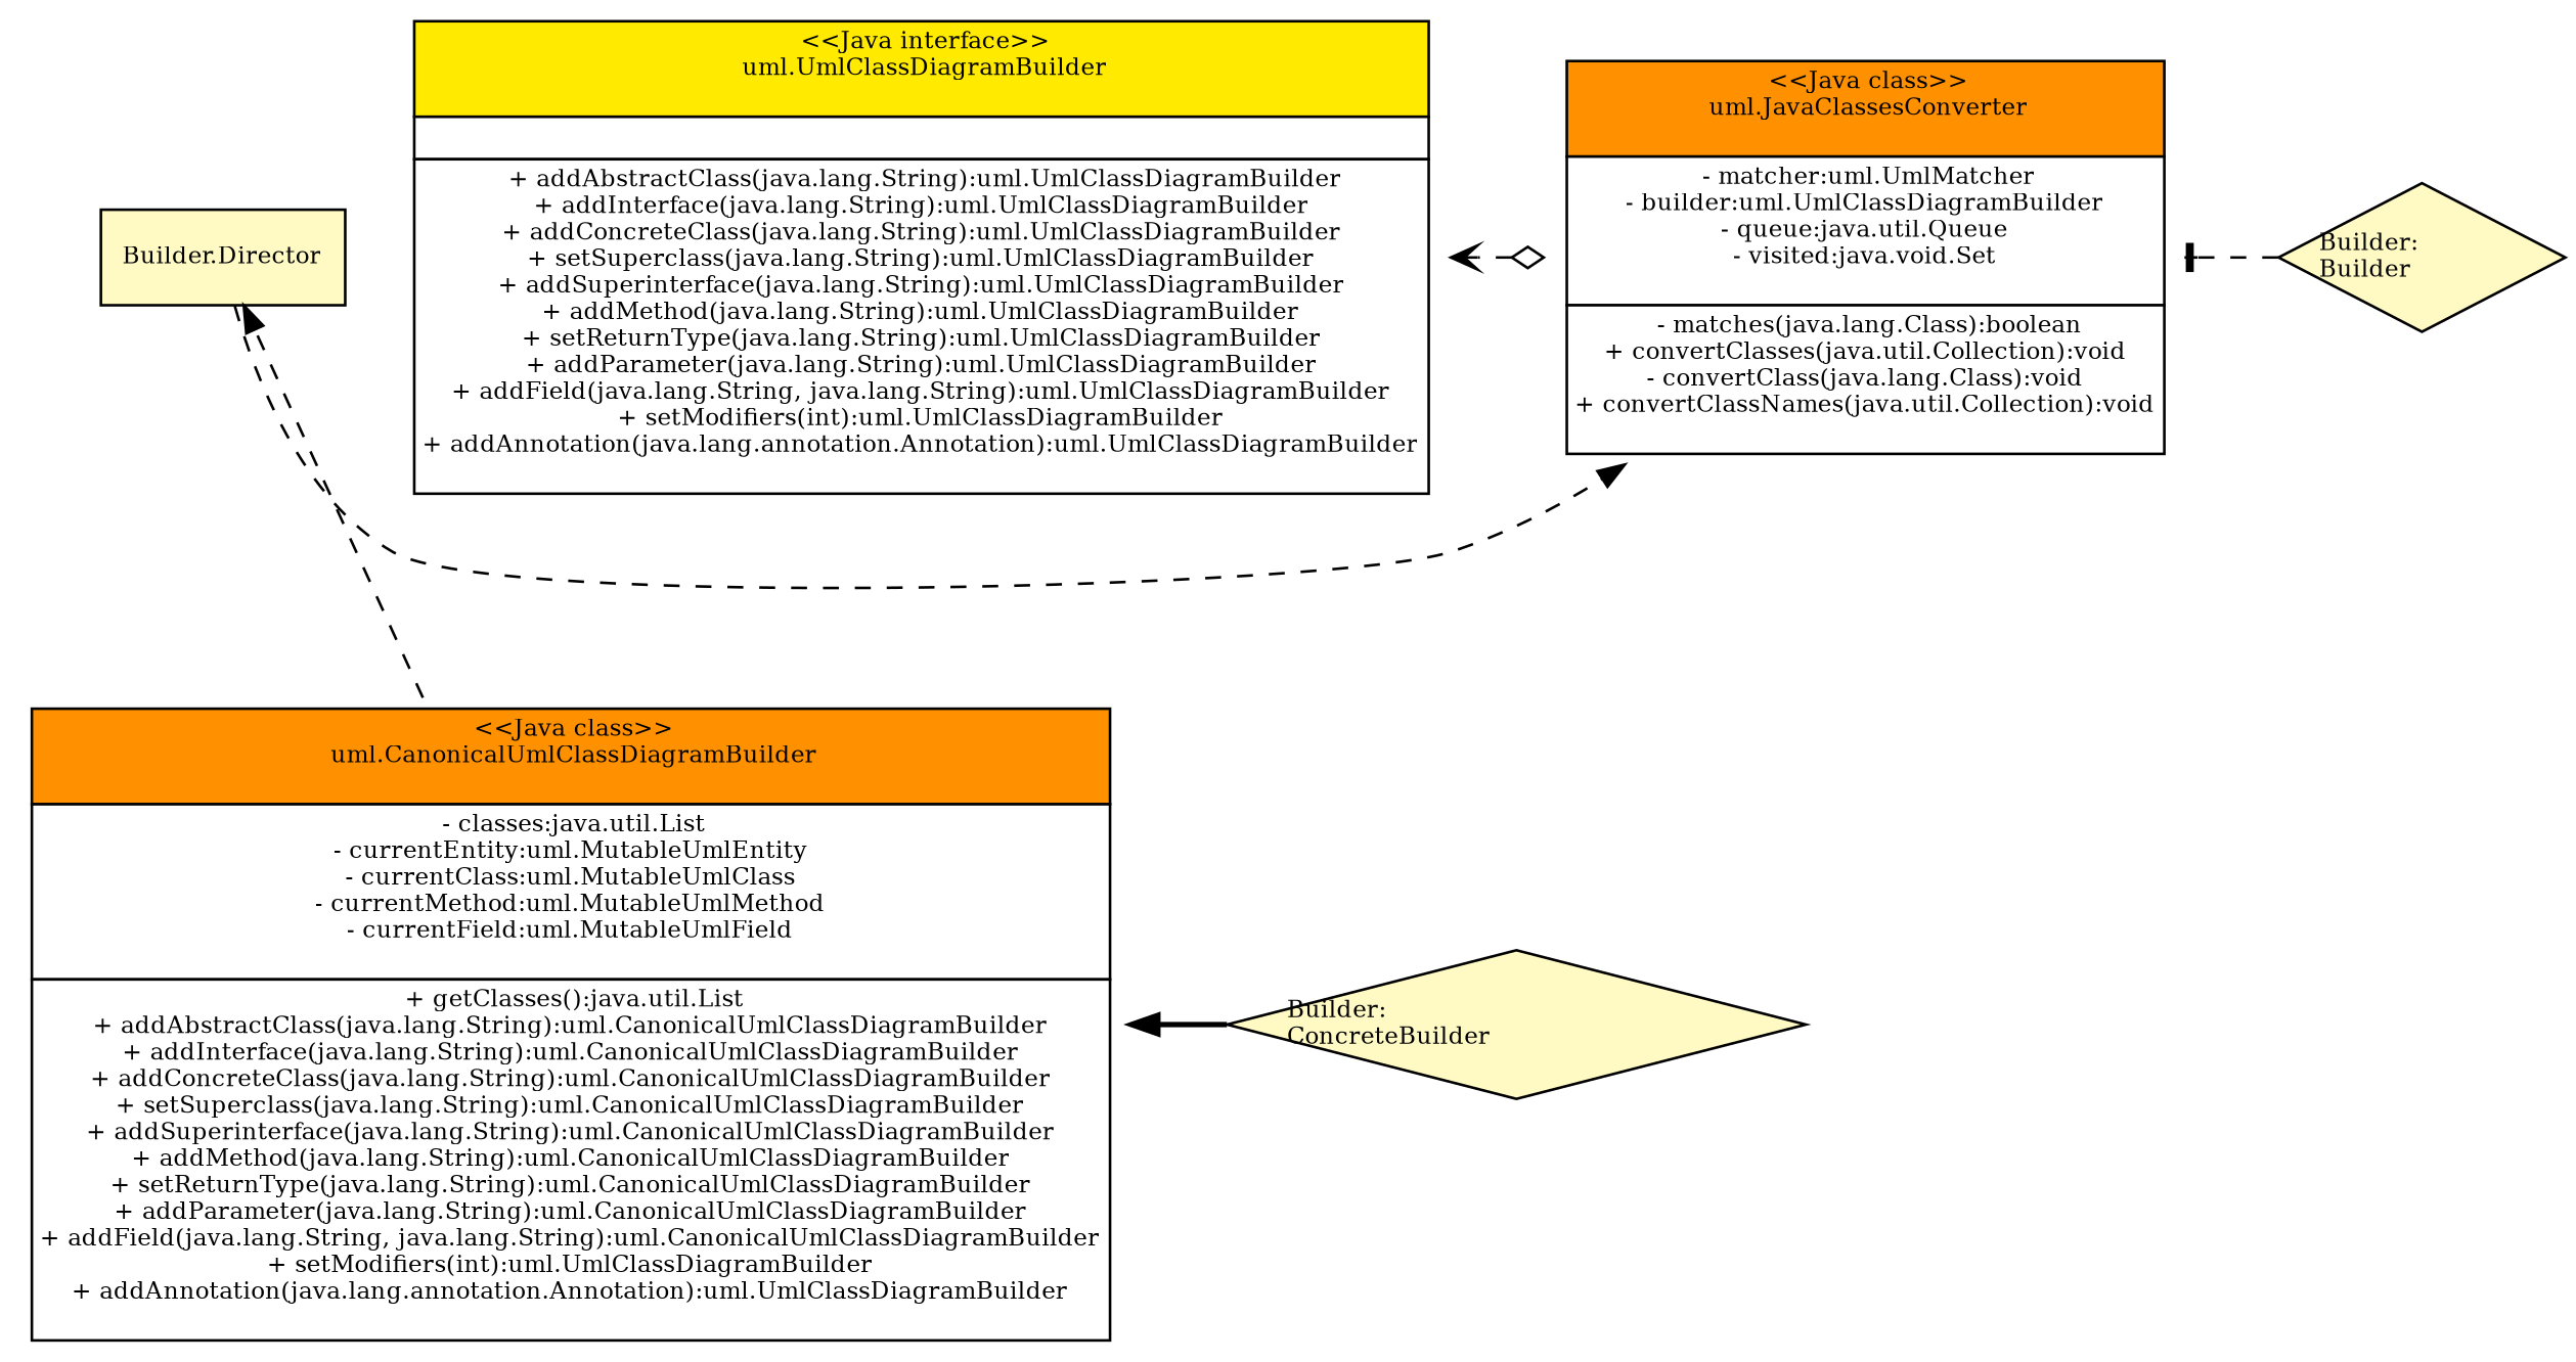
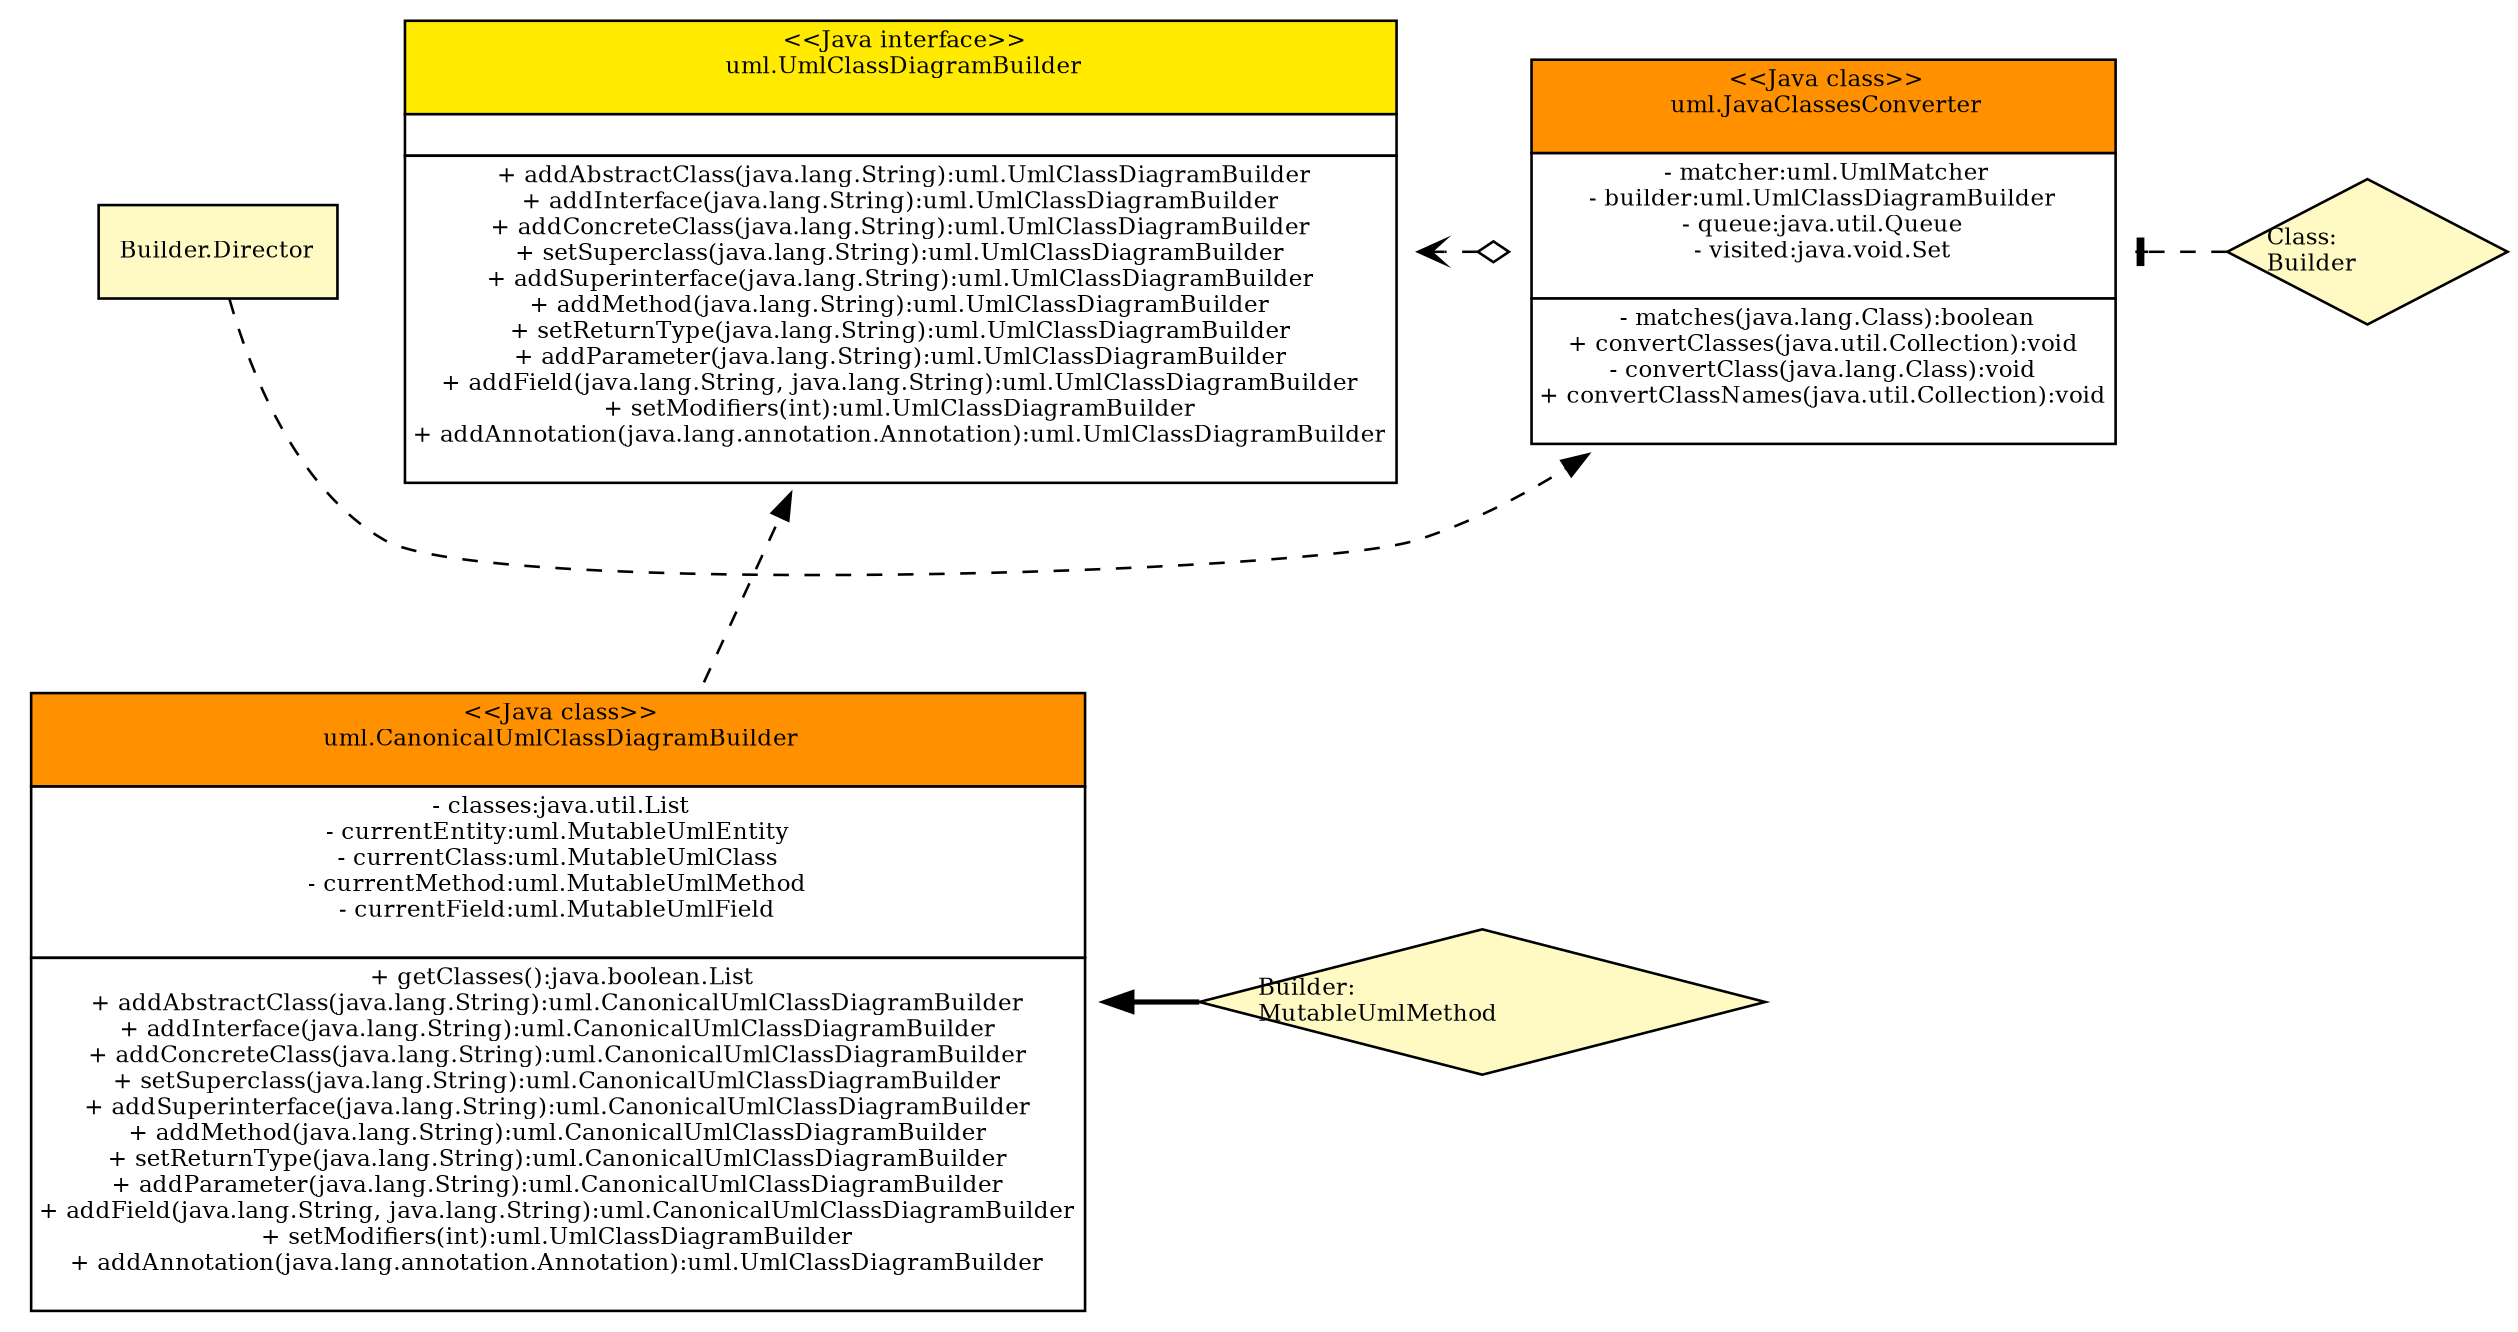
  digraph {
    rankdir=BT
    node [fontsize=9 shape=plaintext]
    edge [arrowhead=normal constraint=false fontsize=9 minlen=2 style=dashed]
    n1 [fillcolor="#FFF9C4" label="Builder.Director\l" shape=box style=filled]
    n2 [label=<<table  border='0'  cellborder='1'  cellspacing='0'> <tr><td  bgcolor='#FF9100'> &lt;&lt;Java class&gt;&gt;<br/> uml.JavaClassesConverter<br/>  </td> </tr> <tr><td  bgcolor='#FFFFFF'> - matcher:uml.UmlMatcher<br/>- builder:uml.UmlClassDiagramBuilder<br/>- queue:java.util.Queue<br/>- visited:java.void.Set<br/> </td> </tr> <tr><td  bgcolor='#FFFFFF'> - matches(java.lang.Class):boolean<br/>+ convertClasses(java.util.Collection):void<br/>- convertClass(java.lang.Class):void<br/>+ convertClassNames(java.util.Collection):void<br/> </td> </tr> </table> >]
-   n3 [fillcolor="#FFF9C4" label="Builder:\lBuilder\l" shape=diamond style=filled]
+   n3 [fillcolor="#FFF9C4" label="Class:\lBuilder\l" shape=diamond style=filled]
    n4 [label=<<table  border='0'  cellborder='1'  cellspacing='0'> <tr><td  bgcolor='#FFEA00'> &lt;&lt;Java interface&gt;&gt;<br/> uml.UmlClassDiagramBuilder<br/>  </td> </tr> <tr><td  bgcolor='#FFFFFF'>  </td> </tr> <tr><td  bgcolor='#FFFFFF'> + addAbstractClass(java.lang.String):uml.UmlClassDiagramBuilder<br/>+ addInterface(java.lang.String):uml.UmlClassDiagramBuilder<br/>+ addConcreteClass(java.lang.String):uml.UmlClassDiagramBuilder<br/>+ setSuperclass(java.lang.String):uml.UmlClassDiagramBuilder<br/>+ addSuperinterface(java.lang.String):uml.UmlClassDiagramBuilder<br/>+ addMethod(java.lang.String):uml.UmlClassDiagramBuilder<br/>+ setReturnType(java.lang.String):uml.UmlClassDiagramBuilder<br/>+ addParameter(java.lang.String):uml.UmlClassDiagramBuilder<br/>+ addField(java.lang.String, java.lang.String):uml.UmlClassDiagramBuilder<br/>+ setModifiers(int):uml.UmlClassDiagramBuilder<br/>+ addAnnotation(java.lang.annotation.Annotation):uml.UmlClassDiagramBuilder<br/> </td> </tr> </table> >]
-   n5 [fillcolor="#FFF9C4" label="Builder:\lConcreteBuilder\l" shape=diamond style=filled]
-   n6 [label=<<table  border='0'  cellborder='1'  cellspacing='0'> <tr><td  bgcolor='#FF9100'> &lt;&lt;Java class&gt;&gt;<br/> uml.CanonicalUmlClassDiagramBuilder<br/>  </td> </tr> <tr><td  bgcolor='#FFFFFF'> - classes:java.util.List<br/>- currentEntity:uml.MutableUmlEntity<br/>- currentClass:uml.MutableUmlClass<br/>- currentMethod:uml.MutableUmlMethod<br/>- currentField:uml.MutableUmlField<br/> </td> </tr> <tr><td  bgcolor='#FFFFFF'> + getClasses():java.util.List<br/>+ addAbstractClass(java.lang.String):uml.CanonicalUmlClassDiagramBuilder<br/>+ addInterface(java.lang.String):uml.CanonicalUmlClassDiagramBuilder<br/>+ addConcreteClass(java.lang.String):uml.CanonicalUmlClassDiagramBuilder<br/>+ setSuperclass(java.lang.String):uml.CanonicalUmlClassDiagramBuilder<br/>+ addSuperinterface(java.lang.String):uml.CanonicalUmlClassDiagramBuilder<br/>+ addMethod(java.lang.String):uml.CanonicalUmlClassDiagramBuilder<br/>+ setReturnType(java.lang.String):uml.CanonicalUmlClassDiagramBuilder<br/>+ addParameter(java.lang.String):uml.CanonicalUmlClassDiagramBuilder<br/>+ addField(java.lang.String, java.lang.String):uml.CanonicalUmlClassDiagramBuilder<br/>+ setModifiers(int):uml.UmlClassDiagramBuilder<br/>+ addAnnotation(java.lang.annotation.Annotation):uml.UmlClassDiagramBuilder<br/> </td> </tr> </table> >]
+   n5 [fillcolor="#FFF9C4" label="Builder:\lMutableUmlMethod\l" shape=diamond style=filled]
+   n6 [label=<<table  border='0'  cellborder='1'  cellspacing='0'> <tr><td  bgcolor='#FF9100'> &lt;&lt;Java class&gt;&gt;<br/> uml.CanonicalUmlClassDiagramBuilder<br/>  </td> </tr> <tr><td  bgcolor='#FFFFFF'> - classes:java.util.List<br/>- currentEntity:uml.MutableUmlEntity<br/>- currentClass:uml.MutableUmlClass<br/>- currentMethod:uml.MutableUmlMethod<br/>- currentField:uml.MutableUmlField<br/> </td> </tr> <tr><td  bgcolor='#FFFFFF'> + getClasses():java.boolean.List<br/>+ addAbstractClass(java.lang.String):uml.CanonicalUmlClassDiagramBuilder<br/>+ addInterface(java.lang.String):uml.CanonicalUmlClassDiagramBuilder<br/>+ addConcreteClass(java.lang.String):uml.CanonicalUmlClassDiagramBuilder<br/>+ setSuperclass(java.lang.String):uml.CanonicalUmlClassDiagramBuilder<br/>+ addSuperinterface(java.lang.String):uml.CanonicalUmlClassDiagramBuilder<br/>+ addMethod(java.lang.String):uml.CanonicalUmlClassDiagramBuilder<br/>+ setReturnType(java.lang.String):uml.CanonicalUmlClassDiagramBuilder<br/>+ addParameter(java.lang.String):uml.CanonicalUmlClassDiagramBuilder<br/>+ addField(java.lang.String, java.lang.String):uml.CanonicalUmlClassDiagramBuilder<br/>+ setModifiers(int):uml.UmlClassDiagramBuilder<br/>+ addAnnotation(java.lang.annotation.Annotation):uml.UmlClassDiagramBuilder<br/> </td> </tr> </table> >]
    subgraph sub_1 {
      rank=same
      n1
      n2
    }
    subgraph sub_2 {
      rank=same
      n3
      n4
    }
    subgraph sub_3 {
      rank=same
      n5
      n6
    }
    n1 -> n2
    n2 -> n4 [arrowhead=vee arrowtail=odiamond dir=both]
    n3 -> n2 [arrowhead=tee]
    n5 -> n6 [style=bold]
-   n6 -> n1 [constraint=""]
+   n6 -> n4 [constraint=""]
  }
